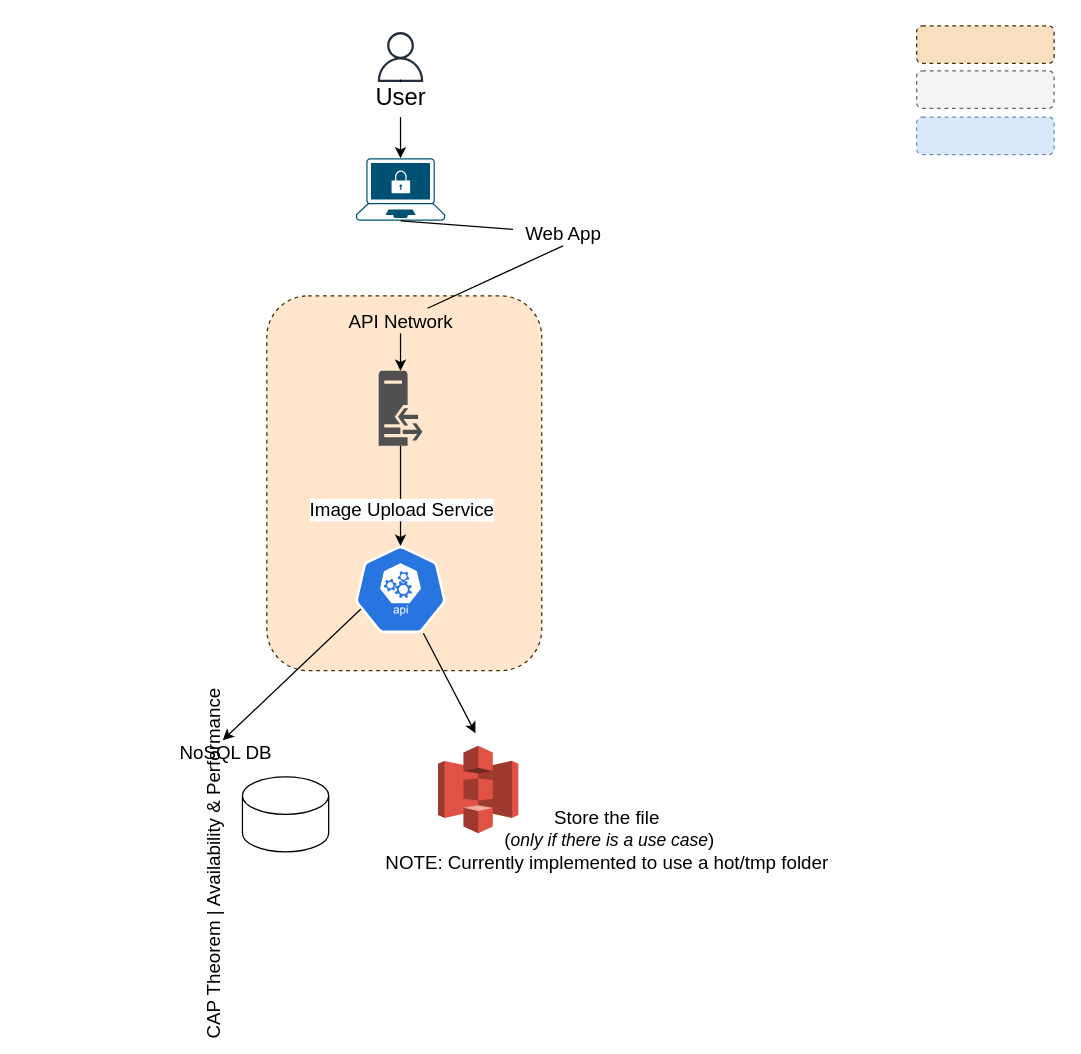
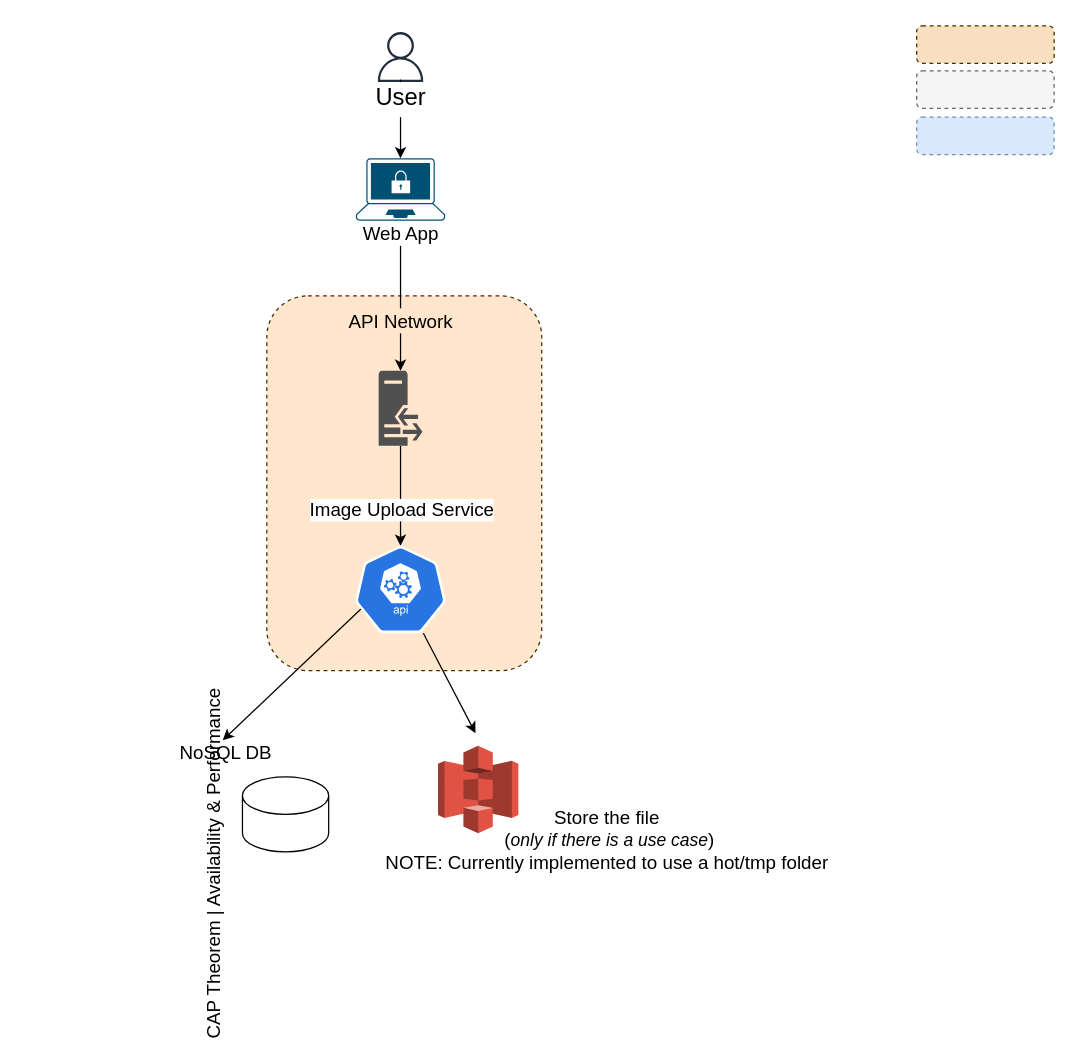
  <mxCell id="0" />
  <mxCell id="1" parent="0" />
  <mxCell id="2" value="" style="rounded=1;whiteSpace=wrap;html=1;dashed=1;strokeColor=#6c8ebf;fillColor=#dae8fc;" vertex="1" parent="1"><mxGeometry x="733" y="93" width="110" height="30" as="geometry" /></mxCell>
  <mxCell id="3" value="" style="rounded=1;whiteSpace=wrap;html=1;fillColor=#ffe6cc;strokeColor=#402E00;dashed=1;" vertex="1" parent="1"><mxGeometry x="213" y="236" width="220" height="300" as="geometry" /></mxCell>
  <mxCell id="4" value="" style="rounded=1;whiteSpace=wrap;html=1;dashed=1;strokeColor=#402E00;fillColor=#F7DFBF;" vertex="1" parent="1"><mxGeometry x="733" y="20" width="110" height="30" as="geometry" /></mxCell>
  <mxCell id="5" value="" style="rounded=1;whiteSpace=wrap;html=1;dashed=1;strokeColor=#666666;fillColor=#f5f5f5;fontColor=#333333;" vertex="1" parent="1"><mxGeometry x="733" y="56" width="110" height="30" as="geometry" /></mxCell>
  <mxCell id="6" style="edgeStyle=none;html=1;entryX=0.5;entryY=0;entryDx=0;entryDy=0;entryPerimeter=0;" edge="1" parent="1" source="8" target="19"><mxGeometry relative="1" as="geometry"><mxPoint x="320" y="416" as="targetPoint" /></mxGeometry></mxCell>
  <mxCell id="7" value="Image Upload Service" style="edgeLabel;html=1;align=center;verticalAlign=middle;resizable=0;points=[];fontSize=15;" vertex="1" connectable="0" parent="6"><mxGeometry x="0.16" y="-3" relative="1" as="geometry"><mxPoint x="3" y="4" as="offset" /></mxGeometry></mxCell>
  <mxCell id="8" value="" style="sketch=0;pointerEvents=1;shadow=0;dashed=0;html=1;strokeColor=none;fillColor=#505050;labelPosition=center;verticalLabelPosition=bottom;verticalAlign=top;outlineConnect=0;align=center;shape=mxgraph.office.servers.reverse_proxy;" vertex="1" parent="1"><mxGeometry x="302.5" y="296" width="35" height="60" as="geometry" /></mxCell>
  <mxCell id="9" style="edgeStyle=none;html=1;exitX=0.5;exitY=1;exitDx=0;exitDy=0;exitPerimeter=0;startArrow=none;" edge="1" parent="1" source="13" target="8"><mxGeometry relative="1" as="geometry" /></mxCell>
  <mxCell id="10" value="" style="points=[[0.13,0.02,0],[0.5,0,0],[0.87,0.02,0],[0.885,0.4,0],[0.985,0.985,0],[0.5,1,0],[0.015,0.985,0],[0.115,0.4,0]];verticalLabelPosition=bottom;sketch=0;html=1;verticalAlign=top;aspect=fixed;align=center;pointerEvents=1;shape=mxgraph.cisco19.secure_endpoints;fillColor=#005073;strokeColor=none;dashed=1;" vertex="1" parent="1"><mxGeometry x="284.29" y="126" width="71.43" height="50" as="geometry" /></mxCell>
  <mxCell id="11" style="edgeStyle=none;html=1;entryX=0.5;entryY=0;entryDx=0;entryDy=0;entryPerimeter=0;startArrow=none;" edge="1" parent="1" source="24" target="10"><mxGeometry relative="1" as="geometry" /></mxCell>
  <mxCell id="12" value="" style="sketch=0;outlineConnect=0;fontColor=#232F3E;gradientColor=none;fillColor=#232F3D;strokeColor=none;dashed=0;verticalLabelPosition=bottom;verticalAlign=top;align=center;html=1;fontSize=12;fontStyle=0;aspect=fixed;pointerEvents=1;shape=mxgraph.aws4.user;" vertex="1" parent="1"><mxGeometry x="300" y="25" width="40" height="40" as="geometry" /></mxCell>
  <mxCell id="13" value="API Network" style="text;html=1;resizable=0;autosize=1;align=center;verticalAlign=middle;points=[];fillColor=none;strokeColor=none;rounded=0;dashed=1;strokeWidth=0;fontSize=15;" vertex="1" parent="1"><mxGeometry x="270" y="246" width="100" height="20" as="geometry" /></mxCell>
  <mxCell id="14" value="" style="edgeStyle=none;html=1;exitX=0.5;exitY=1;exitDx=0;exitDy=0;exitPerimeter=0;endArrow=none;startArrow=none;" edge="1" parent="1" source="22" target="13"><mxGeometry relative="1" as="geometry"><mxPoint x="291.215" y="196" as="sourcePoint" /><mxPoint x="304.475" y="280" as="targetPoint" /></mxGeometry></mxCell>
  <mxCell id="15" value="NoSQL DB" style="text;html=1;resizable=0;autosize=1;align=center;verticalAlign=middle;points=[];fillColor=none;strokeColor=none;rounded=0;dashed=1;strokeWidth=0;fontSize=15;" vertex="1" parent="1"><mxGeometry x="135" y="591" width="90" height="20" as="geometry" /></mxCell>
  <mxCell id="16" value="" style="endArrow=classic;html=1;fontSize=19;entryX=0.475;entryY=0.033;entryDx=0;entryDy=0;entryPerimeter=0;" edge="1" parent="1" target="15"><mxGeometry width="50" height="50" relative="1" as="geometry"><mxPoint x="310" y="466" as="sourcePoint" /><mxPoint x="370" y="575" as="targetPoint" /></mxGeometry></mxCell>
  <mxCell id="17" value="" style="shape=cylinder3;whiteSpace=wrap;html=1;boundedLbl=1;backgroundOutline=1;size=15;" vertex="1" parent="1"><mxGeometry x="193.5" y="621" width="69" height="60" as="geometry" /></mxCell>
  <mxCell id="18" style="edgeStyle=none;html=1;fontSize=15;" edge="1" parent="1" source="19"><mxGeometry relative="1" as="geometry"><mxPoint x="380" y="586" as="targetPoint" /></mxGeometry></mxCell>
  <mxCell id="19" value="" style="sketch=0;html=1;dashed=0;whitespace=wrap;fillColor=#2875E2;strokeColor=#ffffff;points=[[0.005,0.63,0],[0.1,0.2,0],[0.9,0.2,0],[0.5,0,0],[0.995,0.63,0],[0.72,0.99,0],[0.5,1,0],[0.28,0.99,0]];shape=mxgraph.kubernetes.icon;prIcon=api" vertex="1" parent="1"><mxGeometry x="280" y="436" width="80" height="70" as="geometry" /></mxCell>
  <mxCell id="20" value="CAP Theorem | Availability &amp;amp; Performance" style="text;html=1;resizable=0;autosize=1;align=center;verticalAlign=middle;points=[];fillColor=none;strokeColor=none;rounded=0;fontSize=15;rotation=-90;" vertex="1" parent="1"><mxGeometry x="20" y="681" width="300" height="20" as="geometry" /></mxCell>
  <mxCell id="21" value="Store the file&lt;br&gt;&amp;nbsp;(&lt;i&gt;&lt;font style=&quot;font-size: 14px&quot;&gt;only if there is a use case&lt;/font&gt;&lt;/i&gt;)&lt;br&gt;NOTE: Currently implemented to use a hot/tmp folder" style="text;html=1;resizable=0;autosize=1;align=center;verticalAlign=middle;points=[];fillColor=none;strokeColor=none;rounded=0;fontSize=15;" vertex="1" parent="1"><mxGeometry x="300" y="641" width="370" height="60" as="geometry" /></mxCell>
- <mxCell id="22" value="Web App" style="text;html=1;resizable=0;autosize=1;align=center;verticalAlign=middle;points=[];fillColor=none;strokeColor=none;rounded=0;dashed=1;strokeWidth=0;fontSize=15;" vertex="1" parent="1"><mxGeometry x="410" y="176" width="80" height="20" as="geometry" /></mxCell>
+ <mxCell id="22" value="Web App" style="text;html=1;resizable=0;autosize=1;align=center;verticalAlign=middle;points=[];fillColor=none;strokeColor=none;rounded=0;dashed=1;strokeWidth=0;fontSize=15;" vertex="1" parent="1"><mxGeometry x="280" y="176" width="80" height="20" as="geometry" /></mxCell>
  <mxCell id="23" value="" style="edgeStyle=none;html=1;exitX=0.5;exitY=1;exitDx=0;exitDy=0;exitPerimeter=0;endArrow=none;" edge="1" parent="1" source="10" target="22"><mxGeometry relative="1" as="geometry"><mxPoint x="320.005" y="176" as="sourcePoint" /><mxPoint x="320.001" y="246" as="targetPoint" /></mxGeometry></mxCell>
  <mxCell id="24" value="User" style="text;html=1;resizable=0;autosize=1;align=center;verticalAlign=middle;points=[];fillColor=none;strokeColor=none;rounded=0;dashed=1;strokeWidth=0;fontSize=19;" vertex="1" parent="1"><mxGeometry x="290" y="63" width="60" height="30" as="geometry" /></mxCell>
  <mxCell id="25" value="" style="edgeStyle=none;html=1;entryX=0.5;entryY=0;entryDx=0;entryDy=0;entryPerimeter=0;endArrow=none;" edge="1" parent="1" source="12" target="24"><mxGeometry relative="1" as="geometry"><mxPoint x="320.002" y="86" as="sourcePoint" /><mxPoint x="320.005" y="126" as="targetPoint" /></mxGeometry></mxCell>
  <mxCell id="26" value="" style="outlineConnect=0;dashed=0;verticalLabelPosition=bottom;verticalAlign=top;align=center;html=1;shape=mxgraph.aws3.s3;fillColor=#E05243;gradientColor=none;" vertex="1" parent="1"><mxGeometry x="350" y="596" width="64.28" height="70" as="geometry" /></mxCell>
